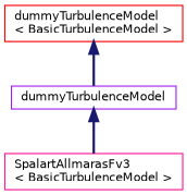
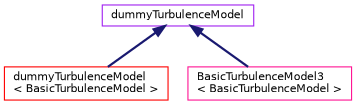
  digraph {
    rankdir=TB
    node [fontname=Helvetica fontsize=10 shape=record]
    edge [color=midnightblue dir=back fontname=Helvetica fontsize=10 labelfontname=Helvetica labelfontsize=10 style=bold]
    n1 [color=purple height=0.2 label=dummyTurbulenceModel width=0.4]
    n2 [color=red height=0.2 label="dummyTurbulenceModel\l\< BasicTurbulenceModel \>" width=0.4]
-   n3 [color=deeppink height=0.2 label="SpalartAllmarasFv3\l\< BasicTurbulenceModel \>" width=0.4]
-   n2 -> n1
+   n3 [color=deeppink height=0.2 label="BasicTurbulenceModel3\l\< BasicTurbulenceModel \>" width=0.4]
+   n1 -> n2
    n1 -> n3
  }
